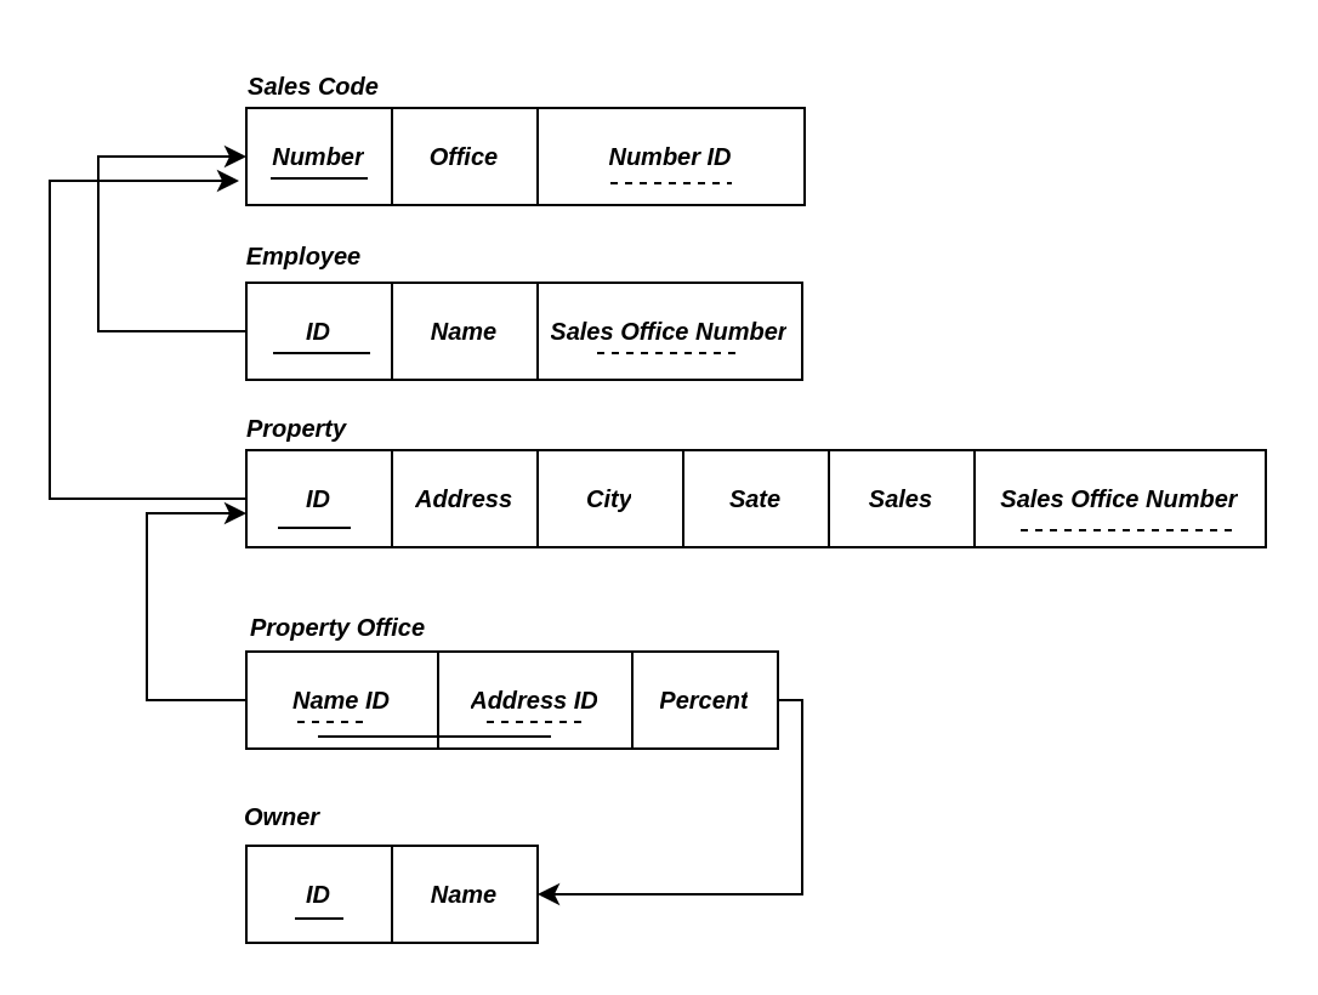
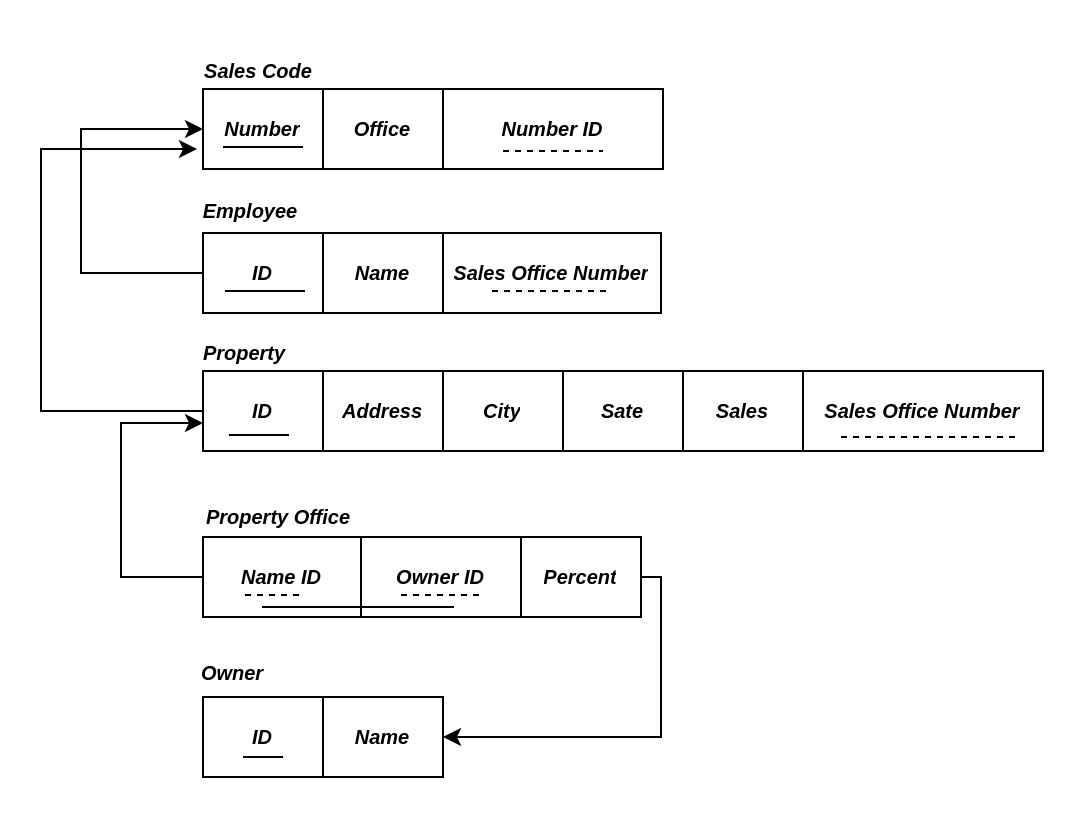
  <mxCell id="0" />
  <mxCell id="1" parent="0" />
  <mxCell id="2" value="&lt;b&gt;&lt;i&gt;&lt;font style=&quot;font-size: 10px;&quot;&gt;Sales Code&lt;/font&gt;&lt;/i&gt;&lt;/b&gt;" style="text;strokeColor=none;align=center;fillColor=none;html=1;verticalAlign=middle;whiteSpace=wrap;rounded=0;" vertex="1" parent="1"><mxGeometry x="99" y="20" width="60" height="30" as="geometry" /></mxCell>
  <mxCell id="3" value="" style="shape=table;startSize=0;container=1;collapsible=0;childLayout=tableLayout;" vertex="1" parent="1"><mxGeometry x="101" y="44" width="120" height="40" as="geometry" /></mxCell>
  <mxCell id="4" value="" style="shape=tableRow;horizontal=0;startSize=0;swimlaneHead=0;swimlaneBody=0;strokeColor=inherit;top=0;left=0;bottom=0;right=0;collapsible=0;dropTarget=0;fillColor=none;points=[[0,0.5],[1,0.5]];portConstraint=eastwest;" vertex="1" parent="3"><mxGeometry width="120" height="40" as="geometry" /></mxCell>
  <mxCell id="5" value="&lt;b&gt;&lt;i&gt;&lt;font style=&quot;font-size: 10px;&quot;&gt;Number&lt;/font&gt;&lt;/i&gt;&lt;/b&gt;" style="shape=partialRectangle;html=1;whiteSpace=wrap;connectable=0;strokeColor=inherit;overflow=hidden;fillColor=none;top=0;left=0;bottom=0;right=0;pointerEvents=1;" vertex="1" parent="4"><mxGeometry width="60" height="40" as="geometry"><mxRectangle width="60" height="40" as="alternateBounds" /></mxGeometry></mxCell>
  <mxCell id="6" value="&lt;span style=&quot;font-size: 10px;&quot;&gt;&lt;b&gt;&lt;i&gt;Office&lt;/i&gt;&lt;/b&gt;&lt;/span&gt;" style="shape=partialRectangle;html=1;whiteSpace=wrap;connectable=0;strokeColor=inherit;overflow=hidden;fillColor=none;top=0;left=0;bottom=0;right=0;pointerEvents=1;" vertex="1" parent="4"><mxGeometry x="60" width="60" height="40" as="geometry"><mxRectangle width="60" height="40" as="alternateBounds" /></mxGeometry></mxCell>
  <mxCell id="7" value="&lt;b&gt;&lt;i&gt;&lt;font style=&quot;font-size: 10px;&quot;&gt;Employee&lt;/font&gt;&lt;/i&gt;&lt;/b&gt;" style="text;strokeColor=none;align=center;fillColor=none;html=1;verticalAlign=middle;whiteSpace=wrap;rounded=0;" vertex="1" parent="1"><mxGeometry x="95" y="90" width="60" height="30" as="geometry" /></mxCell>
  <mxCell id="8" value="" style="shape=table;startSize=0;container=1;collapsible=0;childLayout=tableLayout;" vertex="1" parent="1"><mxGeometry x="101" y="116" width="120" height="40" as="geometry" /></mxCell>
  <mxCell id="9" value="" style="shape=tableRow;horizontal=0;startSize=0;swimlaneHead=0;swimlaneBody=0;strokeColor=inherit;top=0;left=0;bottom=0;right=0;collapsible=0;dropTarget=0;fillColor=none;points=[[0,0.5],[1,0.5]];portConstraint=eastwest;" vertex="1" parent="8"><mxGeometry width="120" height="40" as="geometry" /></mxCell>
  <mxCell id="10" value="&lt;b&gt;&lt;i&gt;&lt;font style=&quot;font-size: 10px;&quot;&gt;ID&lt;/font&gt;&lt;/i&gt;&lt;/b&gt;" style="shape=partialRectangle;html=1;whiteSpace=wrap;connectable=0;strokeColor=inherit;overflow=hidden;fillColor=none;top=0;left=0;bottom=0;right=0;pointerEvents=1;" vertex="1" parent="9"><mxGeometry width="60" height="40" as="geometry"><mxRectangle width="60" height="40" as="alternateBounds" /></mxGeometry></mxCell>
  <mxCell id="11" value="&lt;span style=&quot;font-size: 10px;&quot;&gt;&lt;b&gt;&lt;i&gt;Name&lt;/i&gt;&lt;/b&gt;&lt;/span&gt;" style="shape=partialRectangle;html=1;whiteSpace=wrap;connectable=0;strokeColor=inherit;overflow=hidden;fillColor=none;top=0;left=0;bottom=0;right=0;pointerEvents=1;" vertex="1" parent="9"><mxGeometry x="60" width="60" height="40" as="geometry"><mxRectangle width="60" height="40" as="alternateBounds" /></mxGeometry></mxCell>
  <mxCell id="12" value="&lt;b&gt;&lt;i&gt;&lt;font style=&quot;font-size: 10px;&quot;&gt;Property&lt;/font&gt;&lt;/i&gt;&lt;/b&gt;" style="text;strokeColor=none;align=center;fillColor=none;html=1;verticalAlign=middle;whiteSpace=wrap;rounded=0;" vertex="1" parent="1"><mxGeometry x="92" y="161" width="60" height="30" as="geometry" /></mxCell>
  <mxCell id="13" value="" style="shape=table;startSize=0;container=1;collapsible=0;childLayout=tableLayout;" vertex="1" parent="1"><mxGeometry x="101" y="185" width="300" height="40" as="geometry" /></mxCell>
  <mxCell id="14" value="" style="shape=tableRow;horizontal=0;startSize=0;swimlaneHead=0;swimlaneBody=0;strokeColor=inherit;top=0;left=0;bottom=0;right=0;collapsible=0;dropTarget=0;fillColor=none;points=[[0,0.5],[1,0.5]];portConstraint=eastwest;" vertex="1" parent="13"><mxGeometry width="300" height="40" as="geometry" /></mxCell>
  <mxCell id="15" value="&lt;b&gt;&lt;i&gt;&lt;font style=&quot;font-size: 10px;&quot;&gt;ID&lt;/font&gt;&lt;/i&gt;&lt;/b&gt;" style="shape=partialRectangle;html=1;whiteSpace=wrap;connectable=0;strokeColor=inherit;overflow=hidden;fillColor=none;top=0;left=0;bottom=0;right=0;pointerEvents=1;" vertex="1" parent="14"><mxGeometry width="60" height="40" as="geometry"><mxRectangle width="60" height="40" as="alternateBounds" /></mxGeometry></mxCell>
  <mxCell id="16" value="&lt;span style=&quot;font-size: 10px;&quot;&gt;&lt;b&gt;&lt;i&gt;Address&lt;/i&gt;&lt;/b&gt;&lt;/span&gt;" style="shape=partialRectangle;html=1;whiteSpace=wrap;connectable=0;strokeColor=inherit;overflow=hidden;fillColor=none;top=0;left=0;bottom=0;right=0;pointerEvents=1;" vertex="1" parent="14"><mxGeometry x="60" width="60" height="40" as="geometry"><mxRectangle width="60" height="40" as="alternateBounds" /></mxGeometry></mxCell>
  <mxCell id="17" value="&lt;span style=&quot;font-size: 10px;&quot;&gt;&lt;b&gt;&lt;i&gt;City&lt;/i&gt;&lt;/b&gt;&lt;/span&gt;" style="shape=partialRectangle;html=1;whiteSpace=wrap;connectable=0;strokeColor=inherit;overflow=hidden;fillColor=none;top=0;left=0;bottom=0;right=0;pointerEvents=1;" vertex="1" parent="14"><mxGeometry x="120" width="60" height="40" as="geometry"><mxRectangle width="60" height="40" as="alternateBounds" /></mxGeometry></mxCell>
  <mxCell id="18" value="&lt;span style=&quot;font-size: 10px;&quot;&gt;&lt;b&gt;&lt;i&gt;Sate&lt;/i&gt;&lt;/b&gt;&lt;/span&gt;" style="shape=partialRectangle;html=1;whiteSpace=wrap;connectable=0;strokeColor=inherit;overflow=hidden;fillColor=none;top=0;left=0;bottom=0;right=0;pointerEvents=1;" vertex="1" parent="14"><mxGeometry x="180" width="60" height="40" as="geometry"><mxRectangle width="60" height="40" as="alternateBounds" /></mxGeometry></mxCell>
  <mxCell id="19" value="&lt;b&gt;&lt;i&gt;&lt;font style=&quot;font-size: 10px;&quot;&gt;Sales&lt;/font&gt;&lt;/i&gt;&lt;/b&gt;" style="shape=partialRectangle;html=1;whiteSpace=wrap;connectable=0;strokeColor=inherit;overflow=hidden;fillColor=none;top=0;left=0;bottom=0;right=0;pointerEvents=1;" vertex="1" parent="14"><mxGeometry x="240" width="60" height="40" as="geometry"><mxRectangle width="60" height="40" as="alternateBounds" /></mxGeometry></mxCell>
  <mxCell id="20" value="" style="endArrow=none;html=1;rounded=0;" edge="1" parent="1"><mxGeometry width="50" height="50" relative="1" as="geometry"><mxPoint x="111" y="73" as="sourcePoint" /><mxPoint x="151" y="73" as="targetPoint" /></mxGeometry></mxCell>
  <mxCell id="21" value="" style="endArrow=none;html=1;rounded=0;" edge="1" parent="1"><mxGeometry width="50" height="50" relative="1" as="geometry"><mxPoint x="112" y="145" as="sourcePoint" /><mxPoint x="152" y="145" as="targetPoint" /></mxGeometry></mxCell>
  <mxCell id="22" value="" style="endArrow=none;html=1;rounded=0;" edge="1" parent="1"><mxGeometry width="50" height="50" relative="1" as="geometry"><mxPoint x="114" y="217" as="sourcePoint" /><mxPoint x="144" y="217" as="targetPoint" /></mxGeometry></mxCell>
  <mxCell id="23" value="&lt;b&gt;&lt;i&gt;&lt;font style=&quot;font-size: 10px;&quot;&gt;Owner&lt;/font&gt;&lt;/i&gt;&lt;/b&gt;" style="text;strokeColor=none;align=center;fillColor=none;html=1;verticalAlign=middle;whiteSpace=wrap;rounded=0;" vertex="1" parent="1"><mxGeometry x="86" y="321" width="60" height="30" as="geometry" /></mxCell>
  <mxCell id="24" value="" style="shape=table;startSize=0;container=1;collapsible=0;childLayout=tableLayout;" vertex="1" parent="1"><mxGeometry x="101" y="348" width="120" height="40" as="geometry" /></mxCell>
  <mxCell id="25" value="" style="shape=tableRow;horizontal=0;startSize=0;swimlaneHead=0;swimlaneBody=0;strokeColor=inherit;top=0;left=0;bottom=0;right=0;collapsible=0;dropTarget=0;fillColor=none;points=[[0,0.5],[1,0.5]];portConstraint=eastwest;" vertex="1" parent="24"><mxGeometry width="120" height="40" as="geometry" /></mxCell>
  <mxCell id="26" value="&lt;b&gt;&lt;i&gt;&lt;font style=&quot;font-size: 10px;&quot;&gt;ID&lt;/font&gt;&lt;/i&gt;&lt;/b&gt;" style="shape=partialRectangle;html=1;whiteSpace=wrap;connectable=0;strokeColor=inherit;overflow=hidden;fillColor=none;top=0;left=0;bottom=0;right=0;pointerEvents=1;" vertex="1" parent="25"><mxGeometry width="60" height="40" as="geometry"><mxRectangle width="60" height="40" as="alternateBounds" /></mxGeometry></mxCell>
  <mxCell id="27" value="&lt;b&gt;&lt;i&gt;&lt;font style=&quot;font-size: 10px;&quot;&gt;Name&lt;/font&gt;&lt;/i&gt;&lt;/b&gt;" style="shape=partialRectangle;html=1;whiteSpace=wrap;connectable=0;strokeColor=inherit;overflow=hidden;fillColor=none;top=0;left=0;bottom=0;right=0;pointerEvents=1;" vertex="1" parent="25"><mxGeometry x="60" width="60" height="40" as="geometry"><mxRectangle width="60" height="40" as="alternateBounds" /></mxGeometry></mxCell>
  <mxCell id="28" value="" style="endArrow=none;html=1;rounded=0;" edge="1" parent="1"><mxGeometry width="50" height="50" relative="1" as="geometry"><mxPoint x="121" y="378" as="sourcePoint" /><mxPoint x="141" y="378" as="targetPoint" /></mxGeometry></mxCell>
  <mxCell id="29" value="" style="shape=table;startSize=0;container=1;collapsible=0;childLayout=tableLayout;" vertex="1" parent="1"><mxGeometry x="221" y="116" width="109" height="40" as="geometry" /></mxCell>
  <mxCell id="30" value="" style="shape=tableRow;horizontal=0;startSize=0;swimlaneHead=0;swimlaneBody=0;strokeColor=inherit;top=0;left=0;bottom=0;right=0;collapsible=0;dropTarget=0;fillColor=none;points=[[0,0.5],[1,0.5]];portConstraint=eastwest;" vertex="1" parent="29"><mxGeometry width="109" height="40" as="geometry" /></mxCell>
  <mxCell id="31" value="&lt;b&gt;&lt;i&gt;&lt;font style=&quot;font-size: 10px;&quot;&gt;Sales Office Number&lt;/font&gt;&lt;/i&gt;&lt;/b&gt;" style="shape=partialRectangle;html=1;whiteSpace=wrap;connectable=0;strokeColor=inherit;overflow=hidden;fillColor=none;top=0;left=0;bottom=0;right=0;pointerEvents=1;" vertex="1" parent="30"><mxGeometry width="109" height="40" as="geometry"><mxRectangle width="109" height="40" as="alternateBounds" /></mxGeometry></mxCell>
  <mxCell id="32" style="edgeStyle=orthogonalEdgeStyle;rounded=0;orthogonalLoop=1;jettySize=auto;html=1;exitX=0;exitY=0.5;exitDx=0;exitDy=0;entryX=0;entryY=0.5;entryDx=0;entryDy=0;" edge="1" parent="1" source="9" target="4"><mxGeometry relative="1" as="geometry"><Array as="points"><mxPoint x="40" y="136" /><mxPoint x="40" y="64" /></Array></mxGeometry></mxCell>
  <mxCell id="33" value="" style="endArrow=none;dashed=1;html=1;rounded=0;" edge="1" parent="1"><mxGeometry width="50" height="50" relative="1" as="geometry"><mxPoint x="245.5" y="145" as="sourcePoint" /><mxPoint x="305.5" y="145" as="targetPoint" /></mxGeometry></mxCell>
  <mxCell id="34" value="" style="shape=table;startSize=0;container=1;collapsible=0;childLayout=tableLayout;" vertex="1" parent="1"><mxGeometry x="221" y="44" width="110" height="40" as="geometry" /></mxCell>
  <mxCell id="35" value="" style="shape=tableRow;horizontal=0;startSize=0;swimlaneHead=0;swimlaneBody=0;strokeColor=inherit;top=0;left=0;bottom=0;right=0;collapsible=0;dropTarget=0;fillColor=none;points=[[0,0.5],[1,0.5]];portConstraint=eastwest;" vertex="1" parent="34"><mxGeometry width="110" height="40" as="geometry" /></mxCell>
  <mxCell id="36" value="&lt;b&gt;&lt;i&gt;&lt;font style=&quot;font-size: 10px;&quot;&gt;Number ID&lt;/font&gt;&lt;/i&gt;&lt;/b&gt;" style="shape=partialRectangle;html=1;whiteSpace=wrap;connectable=0;strokeColor=inherit;overflow=hidden;fillColor=none;top=0;left=0;bottom=0;right=0;pointerEvents=1;" vertex="1" parent="35"><mxGeometry width="110" height="40" as="geometry"><mxRectangle width="110" height="40" as="alternateBounds" /></mxGeometry></mxCell>
  <mxCell id="37" value="" style="endArrow=none;dashed=1;html=1;rounded=0;" edge="1" parent="1"><mxGeometry width="50" height="50" relative="1" as="geometry"><mxPoint x="251" y="75" as="sourcePoint" /><mxPoint x="301" y="75" as="targetPoint" /></mxGeometry></mxCell>
  <mxCell id="38" value="" style="shape=table;startSize=0;container=1;collapsible=0;childLayout=tableLayout;" vertex="1" parent="1"><mxGeometry x="401" y="185" width="120" height="40" as="geometry" /></mxCell>
  <mxCell id="39" value="" style="shape=tableRow;horizontal=0;startSize=0;swimlaneHead=0;swimlaneBody=0;strokeColor=inherit;top=0;left=0;bottom=0;right=0;collapsible=0;dropTarget=0;fillColor=none;points=[[0,0.5],[1,0.5]];portConstraint=eastwest;" vertex="1" parent="38"><mxGeometry width="120" height="40" as="geometry" /></mxCell>
  <mxCell id="40" value="&lt;b&gt;&lt;i&gt;&lt;font style=&quot;font-size: 10px;&quot;&gt;Sales Office Number&lt;/font&gt;&lt;/i&gt;&lt;/b&gt;" style="shape=partialRectangle;html=1;whiteSpace=wrap;connectable=0;strokeColor=inherit;overflow=hidden;fillColor=none;top=0;left=0;bottom=0;right=0;pointerEvents=1;" vertex="1" parent="39"><mxGeometry width="120" height="40" as="geometry"><mxRectangle width="120" height="40" as="alternateBounds" /></mxGeometry></mxCell>
  <mxCell id="41" value="" style="endArrow=none;dashed=1;html=1;rounded=0;" edge="1" parent="1"><mxGeometry width="50" height="50" relative="1" as="geometry"><mxPoint x="420" y="218" as="sourcePoint" /><mxPoint x="510" y="218" as="targetPoint" /></mxGeometry></mxCell>
  <mxCell id="42" style="edgeStyle=orthogonalEdgeStyle;rounded=0;orthogonalLoop=1;jettySize=auto;html=1;exitX=0;exitY=0.5;exitDx=0;exitDy=0;entryX=-0.025;entryY=0.75;entryDx=0;entryDy=0;entryPerimeter=0;" edge="1" parent="1" source="14" target="4"><mxGeometry relative="1" as="geometry"><Array as="points"><mxPoint y="205" x="20" /><mxPoint y="74" x="20" /></Array></mxGeometry></mxCell>
  <mxCell id="43" value="&lt;b&gt;&lt;i&gt;&lt;font style=&quot;font-size: 10px;&quot;&gt;Property Office&lt;/font&gt;&lt;/i&gt;&lt;/b&gt;" style="text;strokeColor=none;align=center;fillColor=none;html=1;verticalAlign=middle;whiteSpace=wrap;rounded=0;" vertex="1" parent="1"><mxGeometry x="97" y="243" width="84" height="30" as="geometry" /></mxCell>
  <mxCell id="44" value="" style="shape=table;startSize=0;container=1;collapsible=0;childLayout=tableLayout;" vertex="1" parent="1"><mxGeometry x="101" y="268" width="159" height="40" as="geometry" /></mxCell>
  <mxCell id="45" value="" style="shape=tableRow;horizontal=0;startSize=0;swimlaneHead=0;swimlaneBody=0;strokeColor=inherit;top=0;left=0;bottom=0;right=0;collapsible=0;dropTarget=0;fillColor=none;points=[[0,0.5],[1,0.5]];portConstraint=eastwest;" vertex="1" parent="44"><mxGeometry width="159" height="40" as="geometry" /></mxCell>
  <mxCell id="46" value="&lt;b&gt;&lt;i&gt;&lt;font style=&quot;font-size: 10px;&quot;&gt;Name ID&lt;/font&gt;&lt;/i&gt;&lt;/b&gt;" style="shape=partialRectangle;html=1;whiteSpace=wrap;connectable=0;strokeColor=inherit;overflow=hidden;fillColor=none;top=0;left=0;bottom=0;right=0;pointerEvents=1;" vertex="1" parent="45"><mxGeometry width="79" height="40" as="geometry"><mxRectangle width="79" height="40" as="alternateBounds" /></mxGeometry></mxCell>
- <mxCell id="47" value="&lt;b&gt;&lt;i&gt;&lt;font style=&quot;font-size: 10px;&quot;&gt;Address ID&lt;/font&gt;&lt;/i&gt;&lt;/b&gt;" style="shape=partialRectangle;html=1;whiteSpace=wrap;connectable=0;strokeColor=inherit;overflow=hidden;fillColor=none;top=0;left=0;bottom=0;right=0;pointerEvents=1;" vertex="1" parent="45"><mxGeometry x="79" width="80" height="40" as="geometry"><mxRectangle width="80" height="40" as="alternateBounds" /></mxGeometry></mxCell>
+ <mxCell id="47" value="&lt;b&gt;&lt;i&gt;&lt;font style=&quot;font-size: 10px;&quot;&gt;Owner ID&lt;/font&gt;&lt;/i&gt;&lt;/b&gt;" style="shape=partialRectangle;html=1;whiteSpace=wrap;connectable=0;strokeColor=inherit;overflow=hidden;fillColor=none;top=0;left=0;bottom=0;right=0;pointerEvents=1;" vertex="1" parent="45"><mxGeometry x="79" width="80" height="40" as="geometry"><mxRectangle width="80" height="40" as="alternateBounds" /></mxGeometry></mxCell>
  <mxCell id="48" value="" style="endArrow=none;dashed=1;html=1;rounded=0;" edge="1" parent="1"><mxGeometry width="50" height="50" relative="1" as="geometry"><mxPoint x="122" y="297" as="sourcePoint" /><mxPoint x="152" y="297" as="targetPoint" /></mxGeometry></mxCell>
  <mxCell id="49" value="" style="endArrow=none;dashed=1;html=1;rounded=0;" edge="1" parent="1"><mxGeometry width="50" height="50" relative="1" as="geometry"><mxPoint x="200" y="297" as="sourcePoint" /><mxPoint x="240" y="297" as="targetPoint" /></mxGeometry></mxCell>
  <mxCell id="50" value="" style="endArrow=none;html=1;rounded=0;" edge="1" parent="1"><mxGeometry width="50" height="50" relative="1" as="geometry"><mxPoint x="130.5" y="303" as="sourcePoint" /><mxPoint x="226.5" y="303" as="targetPoint" /></mxGeometry></mxCell>
  <mxCell id="51" style="edgeStyle=orthogonalEdgeStyle;rounded=0;orthogonalLoop=1;jettySize=auto;html=1;" edge="1" parent="1" target="25"><mxGeometry relative="1" as="geometry"><mxPoint x="310" y="291" as="sourcePoint" /><Array as="points"><mxPoint x="330" y="288" /><mxPoint x="330" y="368" /></Array></mxGeometry></mxCell>
  <mxCell id="52" style="edgeStyle=orthogonalEdgeStyle;rounded=0;orthogonalLoop=1;jettySize=auto;html=1;exitX=0;exitY=0.5;exitDx=0;exitDy=0;" edge="1" parent="1" source="45" target="14"><mxGeometry relative="1" as="geometry"><Array as="points"><mxPoint x="60" y="288" /><mxPoint x="60" y="211" /></Array></mxGeometry></mxCell>
  <mxCell id="53" value="" style="shape=table;startSize=0;container=1;collapsible=0;childLayout=tableLayout;" vertex="1" parent="1"><mxGeometry x="260" y="268" width="60" height="40" as="geometry" /></mxCell>
  <mxCell id="54" value="" style="shape=tableRow;horizontal=0;startSize=0;swimlaneHead=0;swimlaneBody=0;strokeColor=inherit;top=0;left=0;bottom=0;right=0;collapsible=0;dropTarget=0;fillColor=none;points=[[0,0.5],[1,0.5]];portConstraint=eastwest;" vertex="1" parent="53"><mxGeometry width="60" height="40" as="geometry" /></mxCell>
  <mxCell id="55" value="&lt;b&gt;&lt;i&gt;&lt;font style=&quot;font-size: 10px;&quot;&gt;Percent&lt;/font&gt;&lt;/i&gt;&lt;/b&gt;" style="shape=partialRectangle;html=1;whiteSpace=wrap;connectable=0;strokeColor=inherit;overflow=hidden;fillColor=none;top=0;left=0;bottom=0;right=0;pointerEvents=1;" vertex="1" parent="54"><mxGeometry width="60" height="40" as="geometry"><mxRectangle width="60" height="40" as="alternateBounds" /></mxGeometry></mxCell>
